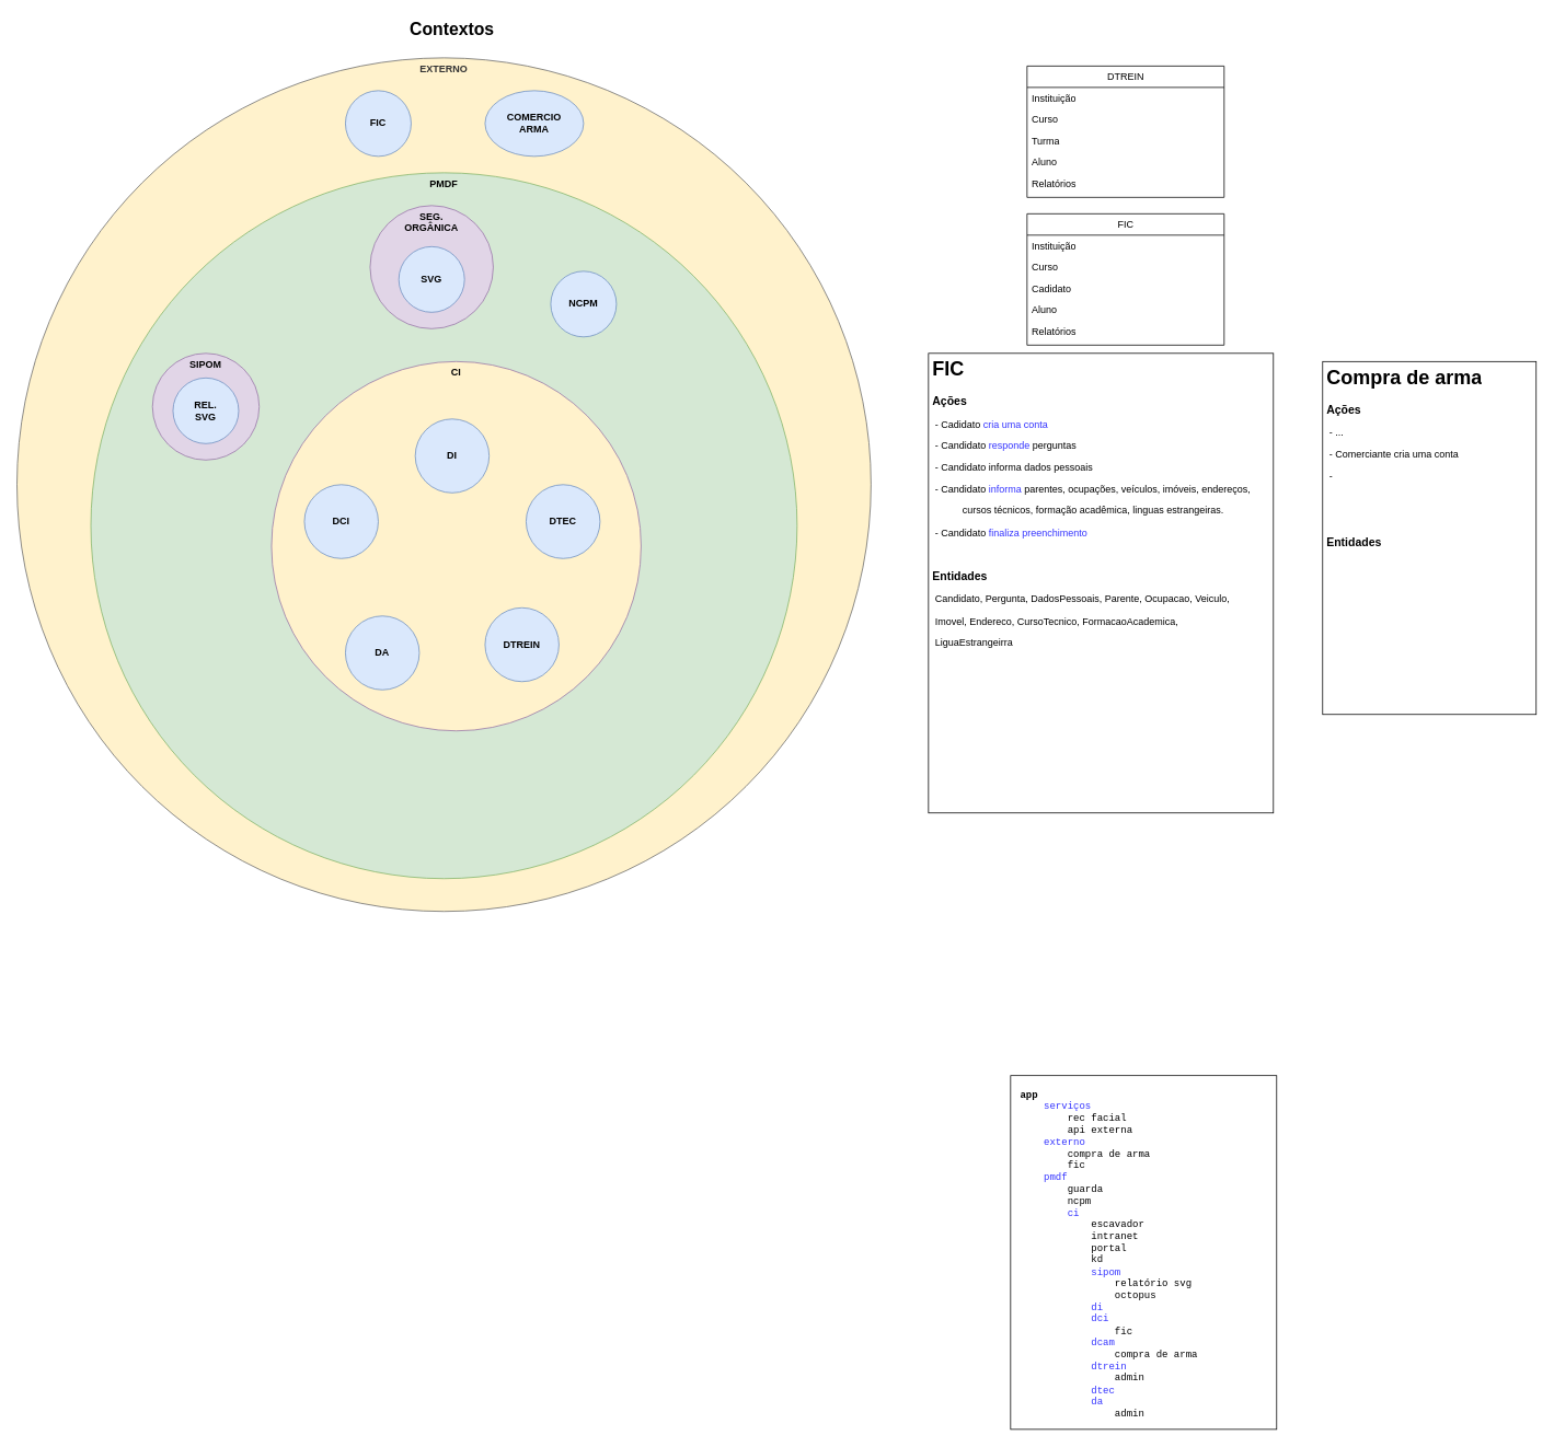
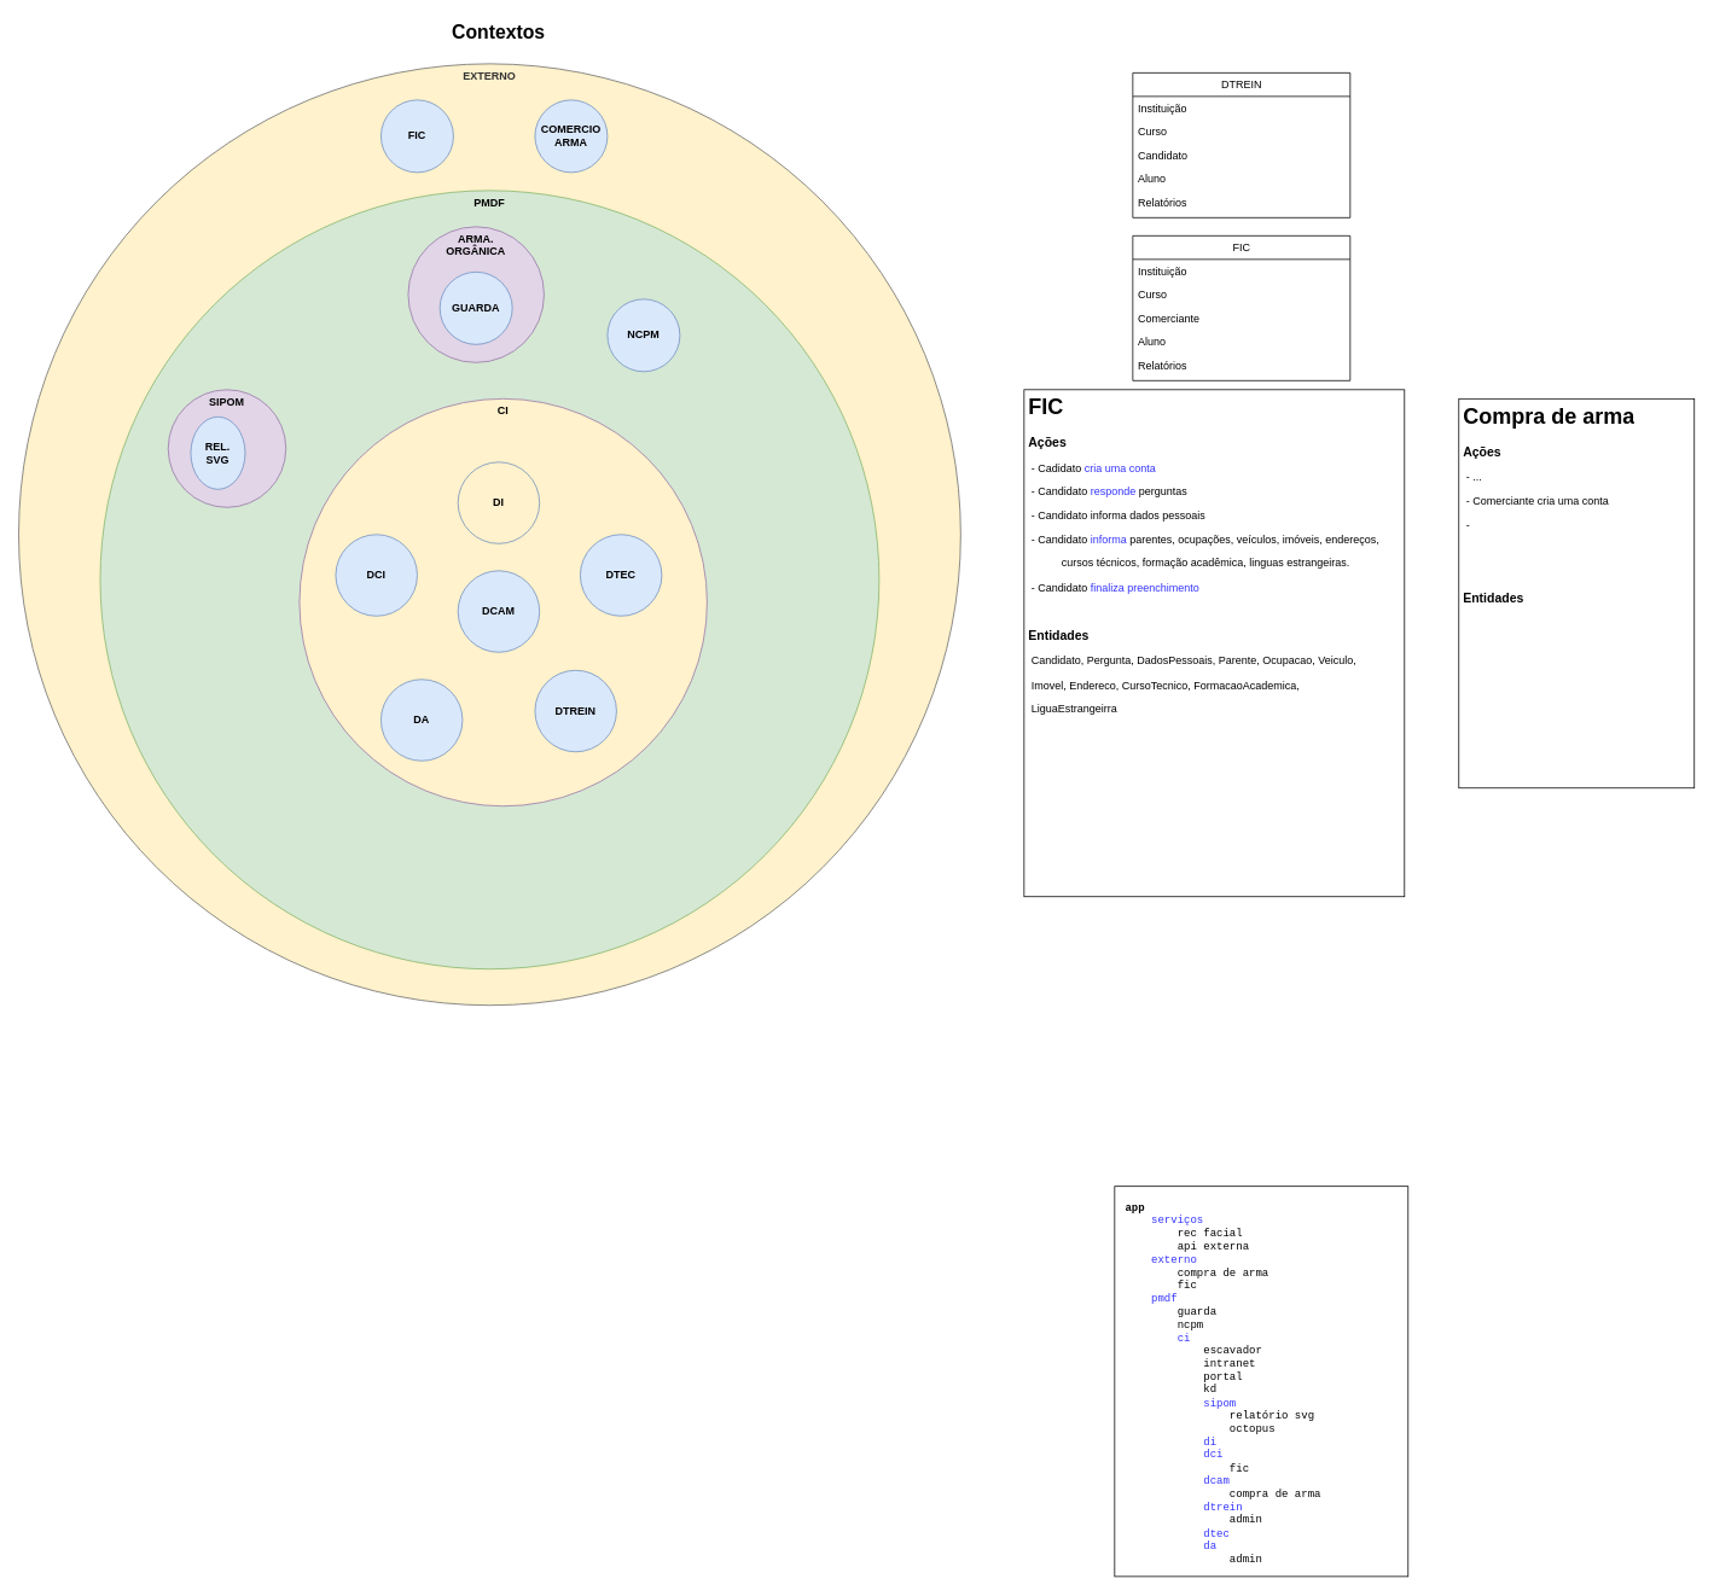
  <mxCell id="0" />
  <mxCell id="1" parent="0" />
  <mxCell id="2" value="EXTERNO" style="ellipse;whiteSpace=wrap;html=1;aspect=fixed;verticalAlign=top;fontStyle=1;fillColor=#fff2cc;fontColor=#333333;strokeColor=#666666;" vertex="1" parent="1"><mxGeometry x="20" y="70" width="1040" height="1040" as="geometry" /></mxCell>
  <mxCell id="3" value="PMDF" style="ellipse;whiteSpace=wrap;html=1;aspect=fixed;verticalAlign=top;fontStyle=1;fillColor=#d5e8d4;strokeColor=#82b366;" vertex="1" parent="1"><mxGeometry x="110" y="210" width="860" height="860" as="geometry" /></mxCell>
  <mxCell id="4" value="SIPOM" style="ellipse;whiteSpace=wrap;html=1;aspect=fixed;verticalAlign=top;fontStyle=1;fillColor=#e1d5e7;strokeColor=#9673a6;" vertex="1" parent="1"><mxGeometry x="185" y="430" width="130" height="130" as="geometry" /></mxCell>
  <mxCell id="5" value="FIC" style="ellipse;whiteSpace=wrap;html=1;aspect=fixed;verticalAlign=middle;fontStyle=1;fillColor=#dae8fc;strokeColor=#6c8ebf;" vertex="1" parent="1"><mxGeometry x="420" y="110" width="80" height="80" as="geometry" /></mxCell>
- <mxCell id="6" value="COMERCIO&lt;br&gt;ARMA" style="ellipse;whiteSpace=wrap;html=1;aspect=fixed;verticalAlign=middle;fontStyle=1;fillColor=#dae8fc;strokeColor=#6c8ebf;" vertex="1" parent="1"><mxGeometry x="590" y="110" width="120" height="80" as="geometry" /></mxCell>
- <mxCell id="7" value="SEG.&lt;br&gt;ORGÂNICA" style="ellipse;whiteSpace=wrap;html=1;aspect=fixed;verticalAlign=top;fontStyle=1;fillColor=#e1d5e7;strokeColor=#9673a6;" vertex="1" parent="1"><mxGeometry x="450" y="250" width="150" height="150" as="geometry" /></mxCell>
- <mxCell id="8" value="SVG" style="ellipse;whiteSpace=wrap;html=1;aspect=fixed;verticalAlign=middle;fontStyle=1;fillColor=#dae8fc;strokeColor=#6c8ebf;" vertex="1" parent="1"><mxGeometry x="485" y="300" width="80" height="80" as="geometry" /></mxCell>
- <mxCell id="9" value="REL.&lt;br&gt;SVG" style="ellipse;whiteSpace=wrap;html=1;aspect=fixed;verticalAlign=middle;fontStyle=1;fillColor=#dae8fc;strokeColor=#6c8ebf;" vertex="1" parent="1"><mxGeometry x="210" y="460" width="80" height="80" as="geometry" /></mxCell>
+ <mxCell id="6" value="COMERCIO&lt;br&gt;ARMA" style="ellipse;whiteSpace=wrap;html=1;aspect=fixed;verticalAlign=middle;fontStyle=1;fillColor=#dae8fc;strokeColor=#6c8ebf;" vertex="1" parent="1"><mxGeometry x="590" y="110" width="80" height="80" as="geometry" /></mxCell>
+ <mxCell id="7" value="ARMA.&lt;br&gt;ORGÂNICA" style="ellipse;whiteSpace=wrap;html=1;aspect=fixed;verticalAlign=top;fontStyle=1;fillColor=#e1d5e7;strokeColor=#9673a6;" vertex="1" parent="1"><mxGeometry x="450" y="250" width="150" height="150" as="geometry" /></mxCell>
+ <mxCell id="8" value="GUARDA" style="ellipse;whiteSpace=wrap;html=1;aspect=fixed;verticalAlign=middle;fontStyle=1;fillColor=#dae8fc;strokeColor=#6c8ebf;" vertex="1" parent="1"><mxGeometry x="485" y="300" width="80" height="80" as="geometry" /></mxCell>
+ <mxCell id="9" value="REL.&lt;br&gt;SVG" style="ellipse;whiteSpace=wrap;html=1;aspect=fixed;verticalAlign=middle;fontStyle=1;fillColor=#dae8fc;strokeColor=#6c8ebf;" vertex="1" parent="1"><mxGeometry x="210" y="460" width="60" height="80" as="geometry" /></mxCell>
  <mxCell id="10" value="CI" style="ellipse;whiteSpace=wrap;html=1;aspect=fixed;verticalAlign=top;fontStyle=1;fillColor=#fff2cc;strokeColor=#9673a6;" vertex="1" parent="1"><mxGeometry x="330" y="440" width="450" height="450" as="geometry" /></mxCell>
  <mxCell id="11" value="DCI" style="ellipse;whiteSpace=wrap;html=1;aspect=fixed;verticalAlign=middle;fontStyle=1;fillColor=#dae8fc;strokeColor=#6c8ebf;" vertex="1" parent="1"><mxGeometry x="370" y="590" width="90" height="90" as="geometry" /></mxCell>
- <mxCell id="12" value="DI" style="ellipse;whiteSpace=wrap;html=1;aspect=fixed;verticalAlign=middle;fontStyle=1;fillColor=#dae8fc;strokeColor=#6c8ebf;" vertex="1" parent="1"><mxGeometry x="505" y="510" width="90" height="90" as="geometry" /></mxCell>
+ <mxCell id="12" value="DI" style="ellipse;whiteSpace=wrap;html=1;aspect=fixed;verticalAlign=middle;fontStyle=1;fillColor=#fff2cc;strokeColor=#6c8ebf;" vertex="1" parent="1"><mxGeometry x="505" y="510" width="90" height="90" as="geometry" /></mxCell>
+ <mxCell id="13" value="DCAM" style="ellipse;whiteSpace=wrap;html=1;aspect=fixed;verticalAlign=middle;fontStyle=1;fillColor=#dae8fc;strokeColor=#6c8ebf;" vertex="1" parent="1"><mxGeometry x="505" y="630" width="90" height="90" as="geometry" /></mxCell>
  <mxCell id="14" value="DTEC" style="ellipse;whiteSpace=wrap;html=1;aspect=fixed;verticalAlign=middle;fontStyle=1;fillColor=#dae8fc;strokeColor=#6c8ebf;" vertex="1" parent="1"><mxGeometry x="640" y="590" width="90" height="90" as="geometry" /></mxCell>
  <mxCell id="15" value="DA" style="ellipse;whiteSpace=wrap;html=1;aspect=fixed;verticalAlign=middle;fontStyle=1;fillColor=#dae8fc;strokeColor=#6c8ebf;" vertex="1" parent="1"><mxGeometry x="420" y="750" width="90" height="90" as="geometry" /></mxCell>
  <mxCell id="16" value="DTREIN" style="ellipse;whiteSpace=wrap;html=1;aspect=fixed;verticalAlign=middle;fontStyle=1;fillColor=#dae8fc;strokeColor=#6c8ebf;" vertex="1" parent="1"><mxGeometry x="590" y="740" width="90" height="90" as="geometry" /></mxCell>
  <mxCell id="17" value="Contextos" style="text;html=1;strokeColor=none;fillColor=none;align=center;verticalAlign=middle;whiteSpace=wrap;rounded=0;fontStyle=1;fontSize=21;" vertex="1" parent="1"><mxGeometry x="520" y="20" width="60" height="30" as="geometry" /></mxCell>
  <mxCell id="18" value="DTREIN" style="swimlane;fontStyle=0;childLayout=stackLayout;horizontal=1;startSize=26;fillColor=none;horizontalStack=0;resizeParent=1;resizeParentMax=0;resizeLast=0;collapsible=1;marginBottom=0;html=1;" vertex="1" parent="1"><mxGeometry x="1250" y="80" width="240" height="160" as="geometry"><mxRectangle x="1260" y="110" width="90" height="30" as="alternateBounds" /></mxGeometry></mxCell>
  <mxCell id="19" value="Instituição" style="text;strokeColor=none;fillColor=none;align=left;verticalAlign=top;spacingLeft=4;spacingRight=4;overflow=hidden;rotatable=0;points=[[0,0.5],[1,0.5]];portConstraint=eastwest;whiteSpace=wrap;html=1;" vertex="1" parent="18"><mxGeometry y="26" width="240" height="26" as="geometry" /></mxCell>
  <mxCell id="20" value="Curso" style="text;strokeColor=none;fillColor=none;align=left;verticalAlign=top;spacingLeft=4;spacingRight=4;overflow=hidden;rotatable=0;points=[[0,0.5],[1,0.5]];portConstraint=eastwest;whiteSpace=wrap;html=1;" vertex="1" parent="18"><mxGeometry y="52" width="240" height="26" as="geometry" /></mxCell>
- <mxCell id="21" value="Turma" style="text;strokeColor=none;fillColor=none;align=left;verticalAlign=top;spacingLeft=4;spacingRight=4;overflow=hidden;rotatable=0;points=[[0,0.5],[1,0.5]];portConstraint=eastwest;whiteSpace=wrap;html=1;" vertex="1" parent="18"><mxGeometry y="78" width="240" height="26" as="geometry" /></mxCell>
+ <mxCell id="21" value="Candidato" style="text;strokeColor=none;fillColor=none;align=left;verticalAlign=top;spacingLeft=4;spacingRight=4;overflow=hidden;rotatable=0;points=[[0,0.5],[1,0.5]];portConstraint=eastwest;whiteSpace=wrap;html=1;" vertex="1" parent="18"><mxGeometry y="78" width="240" height="26" as="geometry" /></mxCell>
  <mxCell id="22" value="Aluno" style="text;strokeColor=none;fillColor=none;align=left;verticalAlign=top;spacingLeft=4;spacingRight=4;overflow=hidden;rotatable=0;points=[[0,0.5],[1,0.5]];portConstraint=eastwest;whiteSpace=wrap;html=1;" vertex="1" parent="18"><mxGeometry y="104" width="240" height="26" as="geometry" /></mxCell>
  <mxCell id="23" value="Relatórios" style="text;strokeColor=none;fillColor=none;align=left;verticalAlign=top;spacingLeft=4;spacingRight=4;overflow=hidden;rotatable=0;points=[[0,0.5],[1,0.5]];portConstraint=eastwest;whiteSpace=wrap;html=1;" vertex="1" parent="18"><mxGeometry y="130" width="240" height="30" as="geometry" /></mxCell>
  <mxCell id="24" value="FIC" style="swimlane;fontStyle=0;childLayout=stackLayout;horizontal=1;startSize=26;fillColor=none;horizontalStack=0;resizeParent=1;resizeParentMax=0;resizeLast=0;collapsible=1;marginBottom=0;html=1;" vertex="1" parent="1"><mxGeometry x="1250" y="260" width="240" height="160" as="geometry"><mxRectangle x="1260" y="110" width="90" height="30" as="alternateBounds" /></mxGeometry></mxCell>
  <mxCell id="25" value="Instituição" style="text;strokeColor=none;fillColor=none;align=left;verticalAlign=top;spacingLeft=4;spacingRight=4;overflow=hidden;rotatable=0;points=[[0,0.5],[1,0.5]];portConstraint=eastwest;whiteSpace=wrap;html=1;" vertex="1" parent="24"><mxGeometry y="26" width="240" height="26" as="geometry" /></mxCell>
  <mxCell id="26" value="Curso" style="text;strokeColor=none;fillColor=none;align=left;verticalAlign=top;spacingLeft=4;spacingRight=4;overflow=hidden;rotatable=0;points=[[0,0.5],[1,0.5]];portConstraint=eastwest;whiteSpace=wrap;html=1;" vertex="1" parent="24"><mxGeometry y="52" width="240" height="26" as="geometry" /></mxCell>
- <mxCell id="27" value="Cadidato" style="text;strokeColor=none;fillColor=none;align=left;verticalAlign=top;spacingLeft=4;spacingRight=4;overflow=hidden;rotatable=0;points=[[0,0.5],[1,0.5]];portConstraint=eastwest;whiteSpace=wrap;html=1;" vertex="1" parent="24"><mxGeometry y="78" width="240" height="26" as="geometry" /></mxCell>
+ <mxCell id="27" value="Comerciante" style="text;strokeColor=none;fillColor=none;align=left;verticalAlign=top;spacingLeft=4;spacingRight=4;overflow=hidden;rotatable=0;points=[[0,0.5],[1,0.5]];portConstraint=eastwest;whiteSpace=wrap;html=1;" vertex="1" parent="24"><mxGeometry y="78" width="240" height="26" as="geometry" /></mxCell>
  <mxCell id="28" value="Aluno" style="text;strokeColor=none;fillColor=none;align=left;verticalAlign=top;spacingLeft=4;spacingRight=4;overflow=hidden;rotatable=0;points=[[0,0.5],[1,0.5]];portConstraint=eastwest;whiteSpace=wrap;html=1;" vertex="1" parent="24"><mxGeometry y="104" width="240" height="26" as="geometry" /></mxCell>
  <mxCell id="29" value="Relatórios" style="text;strokeColor=none;fillColor=none;align=left;verticalAlign=top;spacingLeft=4;spacingRight=4;overflow=hidden;rotatable=0;points=[[0,0.5],[1,0.5]];portConstraint=eastwest;whiteSpace=wrap;html=1;" vertex="1" parent="24"><mxGeometry y="130" width="240" height="30" as="geometry" /></mxCell>
  <mxCell id="30" value="NCPM" style="ellipse;whiteSpace=wrap;html=1;aspect=fixed;verticalAlign=middle;fontStyle=1;fillColor=#dae8fc;strokeColor=#6c8ebf;" vertex="1" parent="1"><mxGeometry x="670" y="330" width="80" height="80" as="geometry" /></mxCell>
  <mxCell id="31" value="&lt;h1&gt;FIC&lt;/h1&gt;&lt;p&gt;&lt;b&gt;&lt;font style=&quot;font-size: 14px;&quot;&gt;Ações&lt;/font&gt;&lt;/b&gt;&lt;/p&gt;&lt;p&gt;&lt;span style=&quot;white-space: pre;&quot;&gt; &lt;/span&gt;- Cadidato &lt;font color=&quot;#3333ff&quot;&gt;cria uma conta&lt;/font&gt;&lt;br&gt;&lt;/p&gt;&lt;p&gt;&lt;span style=&quot;white-space: pre;&quot;&gt; &lt;/span&gt;- Candidato &lt;font color=&quot;#3333ff&quot;&gt;responde&lt;/font&gt; perguntas&lt;br&gt;&lt;/p&gt;&lt;p&gt;&lt;span style=&quot;white-space: pre;&quot;&gt; &lt;/span&gt;- Candidato informa dados pessoais&lt;br&gt;&lt;/p&gt;&lt;p&gt;&lt;span style=&quot;white-space: pre;&quot;&gt; &lt;/span&gt;- Candidato &lt;font color=&quot;#3333ff&quot;&gt;informa&lt;/font&gt; parentes, ocupações, veículos, imóveis, endereços,&lt;br&gt;&lt;/p&gt;&lt;p&gt;&amp;nbsp; &amp;nbsp; &amp;nbsp; &amp;nbsp; &amp;nbsp; &amp;nbsp;cursos técnicos, formação acadêmica, linguas estrangeiras.&lt;/p&gt;&lt;p&gt;&lt;span style=&quot;white-space: pre;&quot;&gt; &lt;/span&gt;- Candidato &lt;font color=&quot;#3333ff&quot;&gt;finaliza preenchimento&lt;/font&gt;&lt;br&gt;&lt;/p&gt;&lt;p&gt;&lt;br&gt;&lt;/p&gt;&lt;p&gt;&lt;b&gt;&lt;font style=&quot;font-size: 14px;&quot;&gt;Entidades&lt;/font&gt;&lt;/b&gt;&lt;/p&gt;&lt;p&gt;&lt;span style=&quot;white-space: pre;&quot;&gt; &lt;/span&gt;Candidato,&amp;nbsp;&lt;span style=&quot;background-color: initial;&quot;&gt;Pergunta,&lt;/span&gt;&lt;span style=&quot;background-color: initial;&quot;&gt;&amp;nbsp;DadosPessoais,&amp;nbsp;&lt;/span&gt;&lt;span style=&quot;background-color: initial;&quot;&gt;Parente, Ocupacao, Veiculo,&lt;/span&gt;&lt;/p&gt;&lt;p&gt;&lt;span style=&quot;background-color: initial;&quot;&gt;&lt;span style=&quot;white-space: pre;&quot;&gt; &lt;/span&gt;Imovel, Endereco, CursoTecnico, FormacaoAcademica,&lt;/span&gt;&lt;/p&gt;&lt;p&gt;&lt;span style=&quot;background-color: initial;&quot;&gt;&lt;span style=&quot;white-space: pre;&quot;&gt; &lt;/span&gt;LiguaEstrangeirra&lt;/span&gt;&lt;/p&gt;&lt;p&gt;&lt;span style=&quot;white-space: pre;&quot;&gt; &lt;/span&gt;&lt;br&gt;&lt;/p&gt;&lt;p&gt;&lt;br&gt;&lt;/p&gt;" style="text;html=1;strokeColor=default;fillColor=none;spacing=5;spacingTop=-20;whiteSpace=wrap;overflow=hidden;rounded=0;perimeterSpacing=0;" vertex="1" parent="1"><mxGeometry x="1130" y="430" width="420" height="560" as="geometry" /></mxCell>
  <mxCell id="32" value="&lt;h1&gt;Compra de arma&lt;/h1&gt;&lt;p&gt;&lt;b&gt;&lt;font style=&quot;font-size: 14px;&quot;&gt;Ações&lt;/font&gt;&lt;/b&gt;&lt;/p&gt;&lt;p&gt;&lt;span style=&quot;white-space: pre;&quot;&gt; &lt;/span&gt;- ...&lt;/p&gt;&lt;p&gt;&lt;span style=&quot;white-space: pre;&quot;&gt; &lt;/span&gt;- Comerciante cria uma conta&lt;br&gt;&lt;/p&gt;&lt;p&gt;&lt;span style=&quot;white-space: pre;&quot;&gt; &lt;/span&gt;-&amp;nbsp;&lt;/p&gt;&lt;p&gt;&lt;br&gt;&lt;/p&gt;&lt;p&gt;&lt;br&gt;&lt;/p&gt;&lt;p&gt;&lt;b&gt;&lt;font style=&quot;font-size: 14px;&quot;&gt;Entidades&lt;/font&gt;&lt;/b&gt;&lt;/p&gt;&lt;p&gt;&lt;br&gt;&lt;/p&gt;&lt;p&gt;&lt;br&gt;&lt;/p&gt;" style="text;html=1;strokeColor=default;fillColor=none;spacing=5;spacingTop=-20;whiteSpace=wrap;overflow=hidden;rounded=0;" vertex="1" parent="1"><mxGeometry x="1610" y="440" width="260" height="430" as="geometry" /></mxCell>
  <mxCell id="33" value="&lt;b&gt;app&lt;br&gt;&lt;/b&gt;&amp;nbsp; &amp;nbsp; &lt;font color=&quot;#3333ff&quot;&gt;serviços&lt;/font&gt;&lt;br&gt;&amp;nbsp; &amp;nbsp; &amp;nbsp; &amp;nbsp; rec facial&lt;br&gt;&amp;nbsp; &amp;nbsp; &amp;nbsp; &amp;nbsp; api externa&lt;br&gt;&amp;nbsp; &amp;nbsp; &lt;font color=&quot;#3333ff&quot;&gt;externo&lt;/font&gt;&lt;br&gt;&amp;nbsp; &amp;nbsp; &amp;nbsp; &amp;nbsp; compra de arma&lt;br&gt;&amp;nbsp; &amp;nbsp; &amp;nbsp; &amp;nbsp; fic&lt;br&gt;&amp;nbsp; &amp;nbsp; &lt;font color=&quot;#3333ff&quot;&gt;pmdf&lt;/font&gt;&lt;br&gt;&amp;nbsp; &amp;nbsp; &amp;nbsp; &amp;nbsp; guarda&lt;br&gt;&amp;nbsp; &amp;nbsp; &amp;nbsp; &amp;nbsp; ncpm&lt;br&gt;&amp;nbsp; &amp;nbsp; &amp;nbsp; &amp;nbsp; &lt;font color=&quot;#3333ff&quot;&gt;ci&lt;/font&gt;&lt;br&gt;&amp;nbsp; &amp;nbsp; &amp;nbsp; &amp;nbsp; &amp;nbsp; &amp;nbsp; escavador&lt;br&gt;&amp;nbsp; &amp;nbsp; &amp;nbsp; &amp;nbsp; &amp;nbsp; &amp;nbsp; intranet&lt;br&gt;&amp;nbsp; &amp;nbsp; &amp;nbsp; &amp;nbsp; &amp;nbsp; &amp;nbsp; portal&lt;br&gt;&amp;nbsp; &amp;nbsp; &amp;nbsp; &amp;nbsp; &amp;nbsp; &amp;nbsp; kd&lt;br&gt;&amp;nbsp; &amp;nbsp; &amp;nbsp; &amp;nbsp; &amp;nbsp; &amp;nbsp; &lt;font color=&quot;#3333ff&quot;&gt;sipom&lt;/font&gt;&lt;br style=&quot;border-color: var(--border-color);&quot;&gt;&amp;nbsp; &amp;nbsp; &amp;nbsp; &amp;nbsp; &amp;nbsp; &amp;nbsp; &amp;nbsp; &amp;nbsp; relatório svg&lt;br style=&quot;border-color: var(--border-color);&quot;&gt;&amp;nbsp; &amp;nbsp; &amp;nbsp; &amp;nbsp; &amp;nbsp; &amp;nbsp; &amp;nbsp; &amp;nbsp; octopus&lt;br&gt;&amp;nbsp; &amp;nbsp; &amp;nbsp; &amp;nbsp; &amp;nbsp; &amp;nbsp; &lt;font color=&quot;#3333ff&quot;&gt;di&lt;/font&gt;&lt;br&gt;&amp;nbsp; &amp;nbsp; &amp;nbsp; &amp;nbsp; &amp;nbsp; &amp;nbsp; &lt;font color=&quot;#3333ff&quot;&gt;dci&lt;/font&gt;&lt;br&gt;&amp;nbsp; &amp;nbsp; &amp;nbsp; &amp;nbsp; &amp;nbsp; &amp;nbsp; &amp;nbsp; &amp;nbsp; fic&lt;br&gt;&amp;nbsp; &amp;nbsp; &amp;nbsp; &amp;nbsp; &amp;nbsp; &amp;nbsp; &lt;font color=&quot;#3333ff&quot;&gt;dcam&lt;/font&gt;&lt;br&gt;&amp;nbsp; &amp;nbsp; &amp;nbsp; &amp;nbsp; &amp;nbsp; &amp;nbsp; &amp;nbsp; &amp;nbsp; compra de arma&lt;br&gt;&amp;nbsp; &amp;nbsp; &amp;nbsp; &amp;nbsp; &amp;nbsp; &amp;nbsp; &lt;font color=&quot;#3333ff&quot;&gt;dtrein&lt;/font&gt;&lt;br&gt;&amp;nbsp; &amp;nbsp; &amp;nbsp; &amp;nbsp; &amp;nbsp; &amp;nbsp; &amp;nbsp; &amp;nbsp; admin&lt;br&gt;&amp;nbsp; &amp;nbsp; &amp;nbsp; &amp;nbsp; &amp;nbsp; &amp;nbsp; &lt;font color=&quot;#3333ff&quot;&gt;dtec&lt;/font&gt;&lt;br&gt;&amp;nbsp; &amp;nbsp; &amp;nbsp; &amp;nbsp; &amp;nbsp; &amp;nbsp; &lt;font color=&quot;#3333ff&quot;&gt;da&lt;/font&gt;&lt;br&gt;&amp;nbsp; &amp;nbsp; &amp;nbsp; &amp;nbsp; &amp;nbsp; &amp;nbsp; &amp;nbsp; &amp;nbsp; admin" style="text;whiteSpace=wrap;html=1;fontFamily=Courier New;strokeColor=default;spacingLeft=10;spacingTop=10;spacingBottom=10;spacingRight=10;" vertex="1" parent="1"><mxGeometry x="1230" y="1310" width="324" height="431" as="geometry" /></mxCell>
